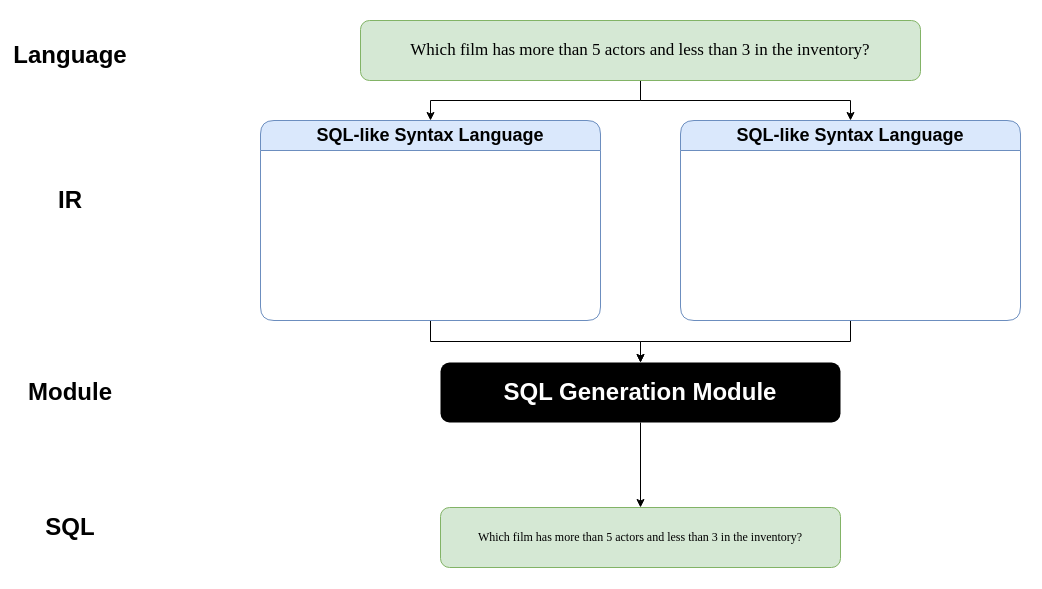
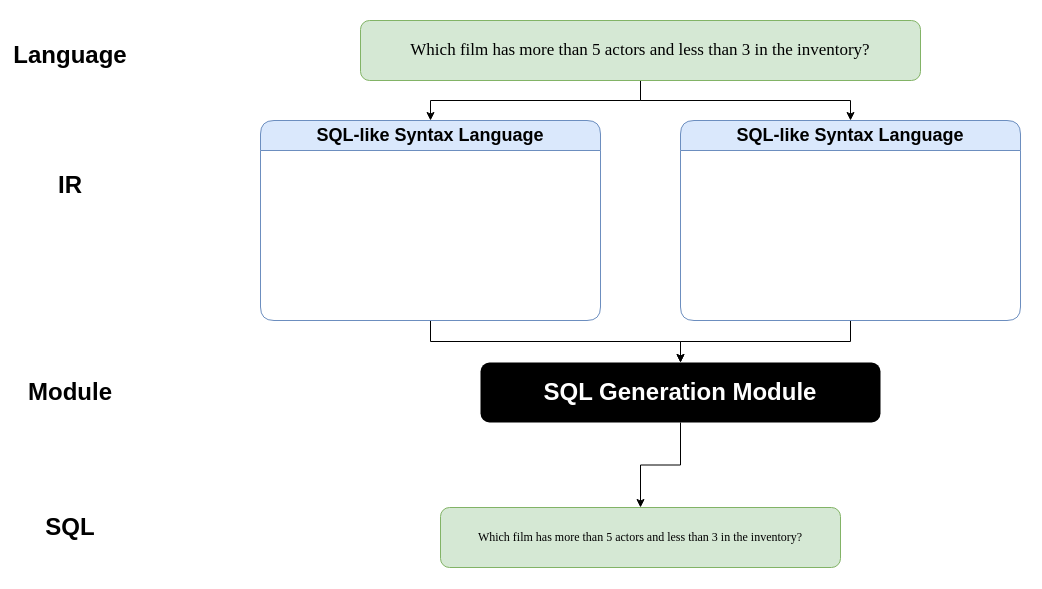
  <mxCell id="0" />
  <mxCell id="1" parent="0" />
  <mxCell id="2" style="edgeStyle=orthogonalEdgeStyle;rounded=0;orthogonalLoop=1;jettySize=auto;html=1;exitX=0.5;exitY=1;exitDx=0;exitDy=0;entryX=0.5;entryY=0;entryDx=0;entryDy=0;" edge="1" parent="1" source="4" target="14"><mxGeometry relative="1" as="geometry"><mxPoint x="365" y="140" as="targetPoint" /></mxGeometry></mxCell>
  <mxCell id="3" style="edgeStyle=orthogonalEdgeStyle;rounded=0;orthogonalLoop=1;jettySize=auto;html=1;exitX=0.5;exitY=1;exitDx=0;exitDy=0;entryX=0.5;entryY=0;entryDx=0;entryDy=0;" edge="1" parent="1" source="4" target="15"><mxGeometry relative="1" as="geometry"><mxPoint x="914.941" y="140" as="targetPoint" /></mxGeometry></mxCell>
  <mxCell id="4" value="&lt;div style=&quot;caret-color: rgb(0, 0, 0); color: rgb(0, 0, 0); text-align: start; font-size: 17px;&quot; title=&quot;Page 2&quot; class=&quot;page&quot;&gt;&lt;div class=&quot;layoutArea&quot; style=&quot;font-size: 17px;&quot;&gt;&lt;div class=&quot;column&quot; style=&quot;font-size: 17px;&quot;&gt;&lt;p style=&quot;font-size: 17px;&quot;&gt;&lt;span style=&quot;font-size: 17px;&quot;&gt;Which film has more than 5 actors and less than 3 in the inventory?&lt;/span&gt;&lt;/p&gt;&lt;/div&gt;&lt;/div&gt;&lt;/div&gt;" style="rounded=1;whiteSpace=wrap;html=1;fillColor=#d5e8d4;strokeColor=#82b366;fontFamily=Comic Sans MS;fontSize=17;" vertex="1" parent="1"><mxGeometry x="360" y="20" width="560" height="60" as="geometry" /></mxCell>
  <mxCell id="5" style="edgeStyle=orthogonalEdgeStyle;rounded=0;orthogonalLoop=1;jettySize=auto;html=1;exitX=0.5;exitY=1;exitDx=0;exitDy=0;" edge="1" parent="1" source="14" target="13"><mxGeometry relative="1" as="geometry"><mxPoint x="365" y="300" as="sourcePoint" /></mxGeometry></mxCell>
  <mxCell id="6" value="Language" style="text;html=1;align=center;verticalAlign=middle;whiteSpace=wrap;rounded=0;fontSize=24;fontStyle=1" vertex="1" parent="1"><mxGeometry x="20" y="30" width="100" height="50" as="geometry" /></mxCell>
- <mxCell id="7" value="IR" style="text;html=1;align=center;verticalAlign=middle;whiteSpace=wrap;rounded=0;fontSize=24;fontStyle=1" vertex="1" parent="1"><mxGeometry x="20" y="175" width="100" height="50" as="geometry" /></mxCell>
+ <mxCell id="7" value="IR" style="text;html=1;align=center;verticalAlign=middle;whiteSpace=wrap;rounded=0;fontSize=24;fontStyle=1" vertex="1" parent="1"><mxGeometry x="20" y="160" width="100" height="50" as="geometry" /></mxCell>
  <mxCell id="8" value="Module" style="text;html=1;align=center;verticalAlign=middle;whiteSpace=wrap;rounded=0;fontSize=24;fontStyle=1" vertex="1" parent="1"><mxGeometry x="20" y="367" width="100" height="50" as="geometry" /></mxCell>
  <mxCell id="9" value="SQL" style="text;html=1;align=center;verticalAlign=middle;whiteSpace=wrap;rounded=0;fontSize=24;fontStyle=1" vertex="1" parent="1"><mxGeometry x="20" y="502" width="100" height="50" as="geometry" /></mxCell>
  <mxCell id="10" value="&lt;div class=&quot;page&quot; title=&quot;Page 2&quot; style=&quot;caret-color: rgb(0, 0, 0); color: rgb(0, 0, 0); text-align: start;&quot;&gt;&lt;div class=&quot;layoutArea&quot;&gt;&lt;div class=&quot;column&quot;&gt;&lt;p&gt;&lt;span style=&quot;font-size: 9pt;&quot;&gt;Which film has more than 5 actors and less than 3 in the inventory?&lt;/span&gt;&lt;/p&gt;&lt;/div&gt;&lt;/div&gt;&lt;/div&gt;" style="rounded=1;whiteSpace=wrap;html=1;fillColor=#d5e8d4;strokeColor=#82b366;fontFamily=Comic Sans MS;" vertex="1" parent="1"><mxGeometry x="440" y="507" width="400" height="60" as="geometry" /></mxCell>
  <mxCell id="11" style="edgeStyle=orthogonalEdgeStyle;rounded=0;orthogonalLoop=1;jettySize=auto;html=1;exitX=0.5;exitY=1;exitDx=0;exitDy=0;entryX=0.5;entryY=0;entryDx=0;entryDy=0;" edge="1" parent="1" source="15" target="13"><mxGeometry relative="1" as="geometry"><mxPoint x="650" y="310" as="targetPoint" /><mxPoint x="915" y="300" as="sourcePoint" /></mxGeometry></mxCell>
  <mxCell id="12" style="edgeStyle=orthogonalEdgeStyle;rounded=0;orthogonalLoop=1;jettySize=auto;html=1;exitX=0.5;exitY=1;exitDx=0;exitDy=0;entryX=0.5;entryY=0;entryDx=0;entryDy=0;" edge="1" parent="1" source="13" target="10"><mxGeometry relative="1" as="geometry" /></mxCell>
- <mxCell id="13" value="&lt;div class=&quot;page&quot; title=&quot;Page 2&quot; style=&quot;caret-color: rgb(0, 0, 0); text-align: start; font-size: 24px;&quot;&gt;&lt;div style=&quot;font-size: 24px;&quot; class=&quot;layoutArea&quot;&gt;&lt;div style=&quot;font-size: 24px;&quot; class=&quot;column&quot;&gt;&lt;p style=&quot;font-size: 24px;&quot;&gt;&lt;span style=&quot;font-size: 24px;&quot;&gt;SQL Generation Module&lt;/span&gt;&lt;/p&gt;&lt;/div&gt;&lt;/div&gt;&lt;/div&gt;" style="rounded=1;whiteSpace=wrap;html=1;fillColor=#000000;strokeColor=none;fontFamily=Helvetica;fontSize=24;fontStyle=1;fontColor=#FFFFFF;" vertex="1" parent="1"><mxGeometry x="440" y="362" width="400" height="60" as="geometry" /></mxCell>
+ <mxCell id="13" value="&lt;div class=&quot;page&quot; title=&quot;Page 2&quot; style=&quot;caret-color: rgb(0, 0, 0); text-align: start; font-size: 24px;&quot;&gt;&lt;div style=&quot;font-size: 24px;&quot; class=&quot;layoutArea&quot;&gt;&lt;div style=&quot;font-size: 24px;&quot; class=&quot;column&quot;&gt;&lt;p style=&quot;font-size: 24px;&quot;&gt;&lt;span style=&quot;font-size: 24px;&quot;&gt;SQL Generation Module&lt;/span&gt;&lt;/p&gt;&lt;/div&gt;&lt;/div&gt;&lt;/div&gt;" style="rounded=1;whiteSpace=wrap;html=1;fillColor=#000000;strokeColor=none;fontFamily=Helvetica;fontSize=24;fontStyle=1;fontColor=#FFFFFF;" vertex="1" parent="1"><mxGeometry x="480" y="362" width="400" height="60" as="geometry" /></mxCell>
  <mxCell id="14" value="SQL-like Syntax Language" style="swimlane;whiteSpace=wrap;html=1;fillColor=#dae8fc;strokeColor=#6c8ebf;rounded=1;startSize=30;fontSize=18;" vertex="1" parent="1"><mxGeometry x="260" y="120" width="340" height="200" as="geometry" /></mxCell>
  <mxCell id="15" value="SQL-like Syntax Language" style="swimlane;whiteSpace=wrap;html=1;fillColor=#dae8fc;strokeColor=#6c8ebf;rounded=1;startSize=30;fontSize=18;" vertex="1" parent="1"><mxGeometry x="680" y="120" width="340" height="200" as="geometry" /></mxCell>
